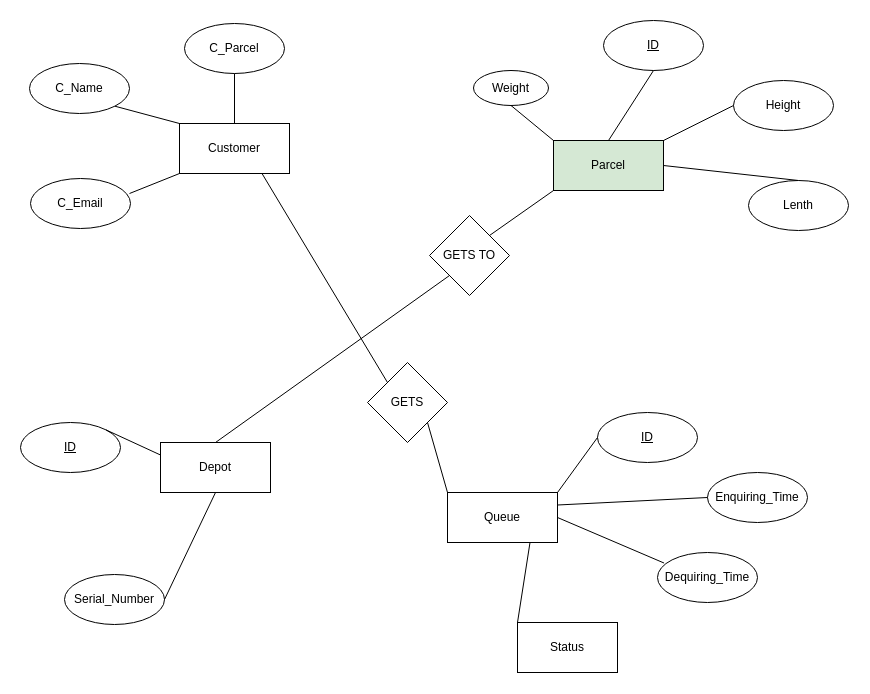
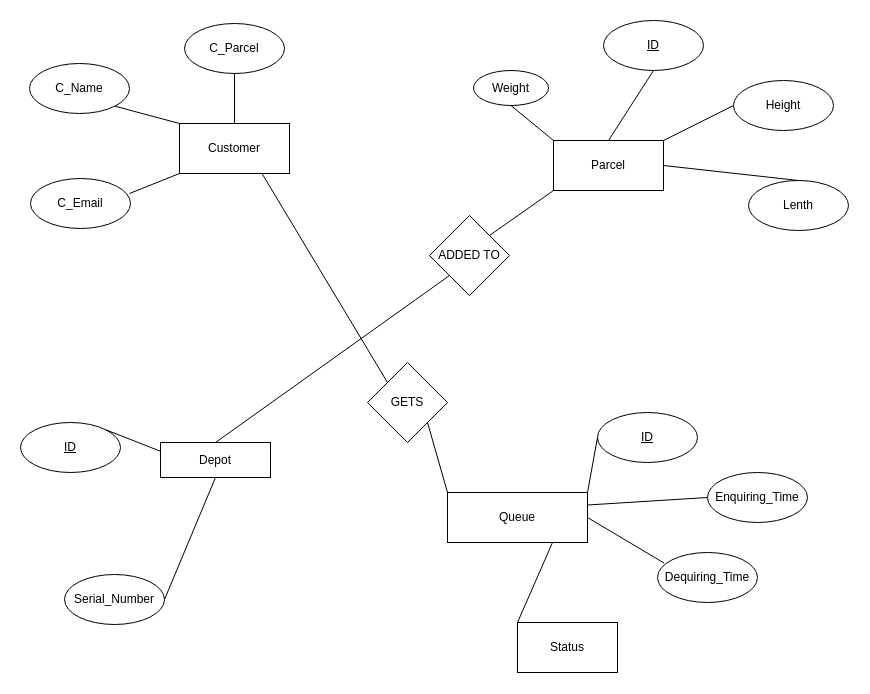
  <mxCell id="0" />
  <mxCell id="1" parent="0" />
  <mxCell id="2" value="C_Name&lt;br&gt;" style="ellipse;whiteSpace=wrap;html=1;" parent="1" vertex="1"><mxGeometry x="29" y="63" width="100" height="50" as="geometry" /></mxCell>
  <mxCell id="3" value="Customer" style="rounded=0;whiteSpace=wrap;html=1;" parent="1" vertex="1"><mxGeometry x="179" y="123" width="110" height="50" as="geometry" /></mxCell>
- <mxCell id="4" value="GETS TO" style="rhombus;whiteSpace=wrap;html=1;" parent="1" vertex="1"><mxGeometry x="429" y="215" width="80" height="80" as="geometry" /></mxCell>
+ <mxCell id="4" value="ADDED TO" style="rhombus;whiteSpace=wrap;html=1;" parent="1" vertex="1"><mxGeometry x="429" y="215" width="80" height="80" as="geometry" /></mxCell>
  <mxCell id="5" value="C_Parcel" style="ellipse;whiteSpace=wrap;html=1;" parent="1" vertex="1"><mxGeometry x="184" y="23" width="100" height="50" as="geometry" /></mxCell>
  <mxCell id="6" value="C_Email" style="ellipse;whiteSpace=wrap;html=1;" parent="1" vertex="1"><mxGeometry x="30" y="178" width="100" height="50" as="geometry" /></mxCell>
- <mxCell id="7" value="Depot" style="rounded=0;whiteSpace=wrap;html=1;" parent="1" vertex="1"><mxGeometry x="160" y="442" width="110" height="50" as="geometry" /></mxCell>
+ <mxCell id="7" value="Depot" style="rounded=0;whiteSpace=wrap;html=1;" parent="1" vertex="1"><mxGeometry x="160" y="442" width="110" height="35" as="geometry" /></mxCell>
  <mxCell id="8" value="&lt;u&gt;ID&lt;/u&gt;" style="ellipse;whiteSpace=wrap;html=1;" parent="1" vertex="1"><mxGeometry x="20" y="422" width="100" height="50" as="geometry" /></mxCell>
  <mxCell id="9" value="Serial_Number" style="ellipse;whiteSpace=wrap;html=1;" parent="1" vertex="1"><mxGeometry x="64" y="574" width="100" height="50" as="geometry" /></mxCell>
- <mxCell id="10" value="Parcel" style="rounded=0;whiteSpace=wrap;html=1;fillColor=#d5e8d4;" parent="1" vertex="1"><mxGeometry x="553" y="140" width="110" height="50" as="geometry" /></mxCell>
+ <mxCell id="10" value="Parcel" style="rounded=0;whiteSpace=wrap;html=1;" parent="1" vertex="1"><mxGeometry x="553" y="140" width="110" height="50" as="geometry" /></mxCell>
  <mxCell id="11" value="&lt;u&gt;ID&lt;/u&gt;" style="ellipse;whiteSpace=wrap;html=1;" parent="1" vertex="1"><mxGeometry x="603" y="20" width="100" height="50" as="geometry" /></mxCell>
  <mxCell id="12" value="Weight" style="ellipse;whiteSpace=wrap;html=1;" parent="1" vertex="1"><mxGeometry x="473" y="70" width="75" height="35" as="geometry" /></mxCell>
  <mxCell id="13" value="Height" style="ellipse;whiteSpace=wrap;html=1;" parent="1" vertex="1"><mxGeometry x="733" y="80" width="100" height="50" as="geometry" /></mxCell>
  <mxCell id="14" value="Lenth" style="ellipse;whiteSpace=wrap;html=1;" parent="1" vertex="1"><mxGeometry x="748" y="180" width="100" height="50" as="geometry" /></mxCell>
  <mxCell id="15" value="" style="endArrow=none;html=1;rounded=0;entryX=0;entryY=0;entryDx=0;entryDy=0;exitX=1;exitY=1;exitDx=0;exitDy=0;" edge="1" parent="1" source="2" target="3"><mxGeometry width="50" height="50" relative="1" as="geometry"><mxPoint x="369" y="333" as="sourcePoint" /><mxPoint x="419" y="283" as="targetPoint" /></mxGeometry></mxCell>
  <mxCell id="16" value="" style="endArrow=none;html=1;rounded=0;entryX=0.5;entryY=1;entryDx=0;entryDy=0;" edge="1" parent="1" source="3" target="5"><mxGeometry width="50" height="50" relative="1" as="geometry"><mxPoint x="124.355" y="115.678" as="sourcePoint" /><mxPoint x="189" y="133" as="targetPoint" /></mxGeometry></mxCell>
  <mxCell id="17" value="" style="endArrow=none;html=1;rounded=0;entryX=0;entryY=1;entryDx=0;entryDy=0;exitX=1;exitY=0.3;exitDx=0;exitDy=0;exitPerimeter=0;" edge="1" parent="1" target="3"><mxGeometry width="50" height="50" relative="1" as="geometry"><mxPoint x="129" y="193" as="sourcePoint" /><mxPoint x="189" y="133" as="targetPoint" /></mxGeometry></mxCell>
  <mxCell id="18" value="" style="endArrow=none;html=1;rounded=0;entryX=0;entryY=0;entryDx=0;entryDy=0;exitX=0.5;exitY=1;exitDx=0;exitDy=0;" edge="1" parent="1" source="12" target="10"><mxGeometry width="50" height="50" relative="1" as="geometry"><mxPoint x="188.355" y="132.678" as="sourcePoint" /><mxPoint x="253" y="150" as="targetPoint" /></mxGeometry></mxCell>
  <mxCell id="19" value="" style="endArrow=none;html=1;rounded=0;entryX=0.5;entryY=1;entryDx=0;entryDy=0;exitX=0.5;exitY=0;exitDx=0;exitDy=0;" edge="1" parent="1" source="10" target="11"><mxGeometry width="50" height="50" relative="1" as="geometry"><mxPoint x="533" y="130" as="sourcePoint" /><mxPoint x="563" y="150" as="targetPoint" /></mxGeometry></mxCell>
  <mxCell id="20" value="" style="endArrow=none;html=1;rounded=0;entryX=0;entryY=0.5;entryDx=0;entryDy=0;exitX=1;exitY=0;exitDx=0;exitDy=0;" edge="1" parent="1" source="10" target="13"><mxGeometry width="50" height="50" relative="1" as="geometry"><mxPoint x="645.5" y="150" as="sourcePoint" /><mxPoint x="663" y="80" as="targetPoint" /></mxGeometry></mxCell>
  <mxCell id="21" value="" style="endArrow=none;html=1;rounded=0;entryX=0.5;entryY=0;entryDx=0;entryDy=0;exitX=1;exitY=0.5;exitDx=0;exitDy=0;" edge="1" parent="1" source="10" target="14"><mxGeometry width="50" height="50" relative="1" as="geometry"><mxPoint x="673" y="150" as="sourcePoint" /><mxPoint x="743" y="115" as="targetPoint" /></mxGeometry></mxCell>
  <mxCell id="22" value="" style="endArrow=none;html=1;rounded=0;entryX=0;entryY=1;entryDx=0;entryDy=0;exitX=0.5;exitY=0;exitDx=0;exitDy=0;" edge="1" parent="1" source="7" target="4"><mxGeometry width="50" height="50" relative="1" as="geometry"><mxPoint x="409" y="610" as="sourcePoint" /><mxPoint x="459" y="560" as="targetPoint" /></mxGeometry></mxCell>
  <mxCell id="23" value="" style="endArrow=none;html=1;rounded=0;entryX=0;entryY=1;entryDx=0;entryDy=0;exitX=1;exitY=0;exitDx=0;exitDy=0;" edge="1" parent="1" source="4" target="10"><mxGeometry width="50" height="50" relative="1" as="geometry"><mxPoint x="419" y="320" as="sourcePoint" /><mxPoint x="469" y="270" as="targetPoint" /></mxGeometry></mxCell>
- <mxCell id="24" value="Queue" style="rounded=0;whiteSpace=wrap;html=1;" vertex="1" parent="1"><mxGeometry x="447" y="492" width="110" height="50" as="geometry" /></mxCell>
+ <mxCell id="24" value="Queue" style="rounded=0;whiteSpace=wrap;html=1;" vertex="1" parent="1"><mxGeometry x="447" y="492" width="140" height="50" as="geometry" /></mxCell>
  <mxCell id="25" value="&lt;u&gt;ID&lt;/u&gt;" style="ellipse;whiteSpace=wrap;html=1;" vertex="1" parent="1"><mxGeometry x="597" y="412" width="100" height="50" as="geometry" /></mxCell>
  <mxCell id="26" value="Enquiring_Time" style="ellipse;whiteSpace=wrap;html=1;" vertex="1" parent="1"><mxGeometry x="707" y="472" width="100" height="50" as="geometry" /></mxCell>
  <mxCell id="27" value="Dequiring_Time" style="ellipse;whiteSpace=wrap;html=1;" vertex="1" parent="1"><mxGeometry x="657" y="552" width="100" height="50" as="geometry" /></mxCell>
  <mxCell id="28" value="Status" style="whiteSpace=wrap;html=1;rounded=0;" vertex="1" parent="1"><mxGeometry x="517" y="622" width="100" height="50" as="geometry" /></mxCell>
  <mxCell id="29" value="" style="endArrow=none;html=1;rounded=0;entryX=1;entryY=0;entryDx=0;entryDy=0;exitX=0;exitY=0.5;exitDx=0;exitDy=0;" edge="1" parent="1" source="25" target="24"><mxGeometry width="50" height="50" relative="1" as="geometry"><mxPoint x="587" y="432" as="sourcePoint" /><mxPoint x="207" y="252" as="targetPoint" /></mxGeometry></mxCell>
  <mxCell id="30" value="" style="endArrow=none;html=1;rounded=0;entryX=0;entryY=0.5;entryDx=0;entryDy=0;exitX=1;exitY=0.25;exitDx=0;exitDy=0;" edge="1" parent="1" source="24" target="26"><mxGeometry width="50" height="50" relative="1" as="geometry"><mxPoint x="397" y="482" as="sourcePoint" /><mxPoint x="447" y="432" as="targetPoint" /></mxGeometry></mxCell>
  <mxCell id="31" value="" style="endArrow=none;html=1;rounded=0;entryX=1;entryY=0.5;entryDx=0;entryDy=0;exitX=0.066;exitY=0.211;exitDx=0;exitDy=0;exitPerimeter=0;" edge="1" parent="1" source="27" target="24"><mxGeometry width="50" height="50" relative="1" as="geometry"><mxPoint x="607" y="447" as="sourcePoint" /><mxPoint x="567" y="502" as="targetPoint" /></mxGeometry></mxCell>
  <mxCell id="32" value="" style="endArrow=none;html=1;rounded=0;entryX=0.75;entryY=1;entryDx=0;entryDy=0;exitX=0;exitY=0;exitDx=0;exitDy=0;" edge="1" parent="1" source="28" target="24"><mxGeometry width="50" height="50" relative="1" as="geometry"><mxPoint x="673.6" y="572.55" as="sourcePoint" /><mxPoint x="567" y="527" as="targetPoint" /></mxGeometry></mxCell>
  <mxCell id="33" value="GETS" style="rhombus;whiteSpace=wrap;html=1;" vertex="1" parent="1"><mxGeometry x="367" y="362" width="80" height="80" as="geometry" /></mxCell>
  <mxCell id="34" value="" style="endArrow=none;html=1;rounded=0;entryX=0.75;entryY=1;entryDx=0;entryDy=0;exitX=0;exitY=0;exitDx=0;exitDy=0;" edge="1" parent="1" source="33" target="3"><mxGeometry width="50" height="50" relative="1" as="geometry"><mxPoint x="179" y="410" as="sourcePoint" /><mxPoint x="229" y="360" as="targetPoint" /></mxGeometry></mxCell>
  <mxCell id="35" value="" style="endArrow=none;html=1;rounded=0;entryX=1;entryY=1;entryDx=0;entryDy=0;exitX=0;exitY=0;exitDx=0;exitDy=0;" edge="1" parent="1" source="24" target="33"><mxGeometry width="50" height="50" relative="1" as="geometry"><mxPoint x="179" y="410" as="sourcePoint" /><mxPoint x="229" y="360" as="targetPoint" /></mxGeometry></mxCell>
  <mxCell id="36" value="" style="endArrow=none;html=1;rounded=0;entryX=0;entryY=0.25;entryDx=0;entryDy=0;exitX=1;exitY=0;exitDx=0;exitDy=0;" edge="1" parent="1" source="8" target="7"><mxGeometry width="50" height="50" relative="1" as="geometry"><mxPoint x="139" y="203" as="sourcePoint" /><mxPoint x="189" y="183" as="targetPoint" /></mxGeometry></mxCell>
  <mxCell id="37" value="" style="endArrow=none;html=1;rounded=0;entryX=0.5;entryY=1;entryDx=0;entryDy=0;exitX=1;exitY=0.5;exitDx=0;exitDy=0;" edge="1" parent="1" source="9" target="7"><mxGeometry width="50" height="50" relative="1" as="geometry"><mxPoint x="125.836" y="459.566" as="sourcePoint" /><mxPoint x="170" y="464.5" as="targetPoint" /></mxGeometry></mxCell>
